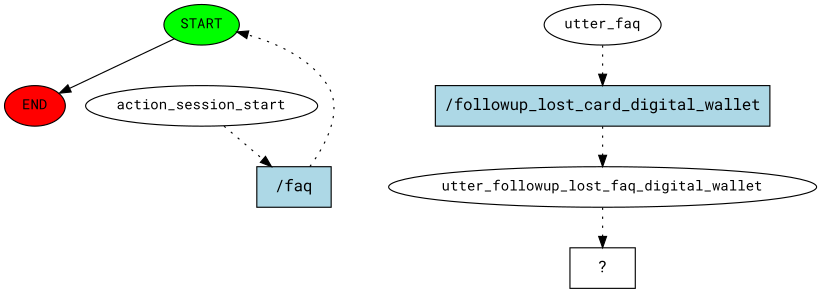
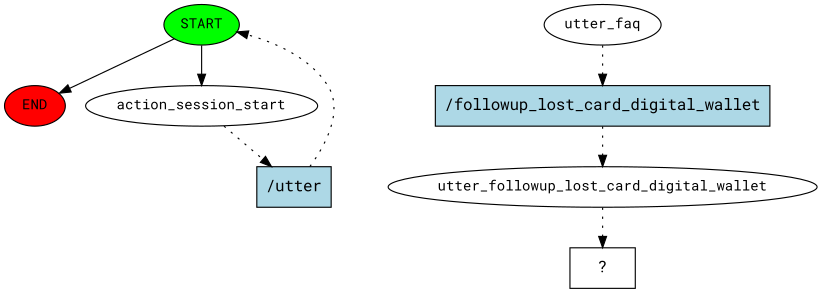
  digraph {
    fontname="Roboto Mono"
    node [fontname="Roboto Mono" fontsize=12]
    edge [fontname="Roboto Mono" style=dotted]
    n1 [fillcolor=green label=START style=filled]
    n2 [fillcolor=red label=END style=filled]
    n3 [label=action_session_start]
-   n4 [fillcolor=lightblue label="/faq" shape=rect style=filled fontsize=""]
+   n4 [fillcolor=lightblue label="/utter" shape=rect style=filled fontsize=""]
    n5 [label=utter_faq]
    n6 [fillcolor=lightblue label="/followup_lost_card_digital_wallet" shape=rect style=filled fontsize=""]
-   n7 [label=utter_followup_lost_faq_digital_wallet]
+   n7 [label=utter_followup_lost_card_digital_wallet]
    n8 [label="  ?  " shape=rect fontsize=""]
    n1 -> n2 [style=solid]
+   n1 -> n3 [style=solid]
    n3 -> n4
    n4 -> n1
    n5 -> n6
    n6 -> n7
    n7 -> n8
  }
